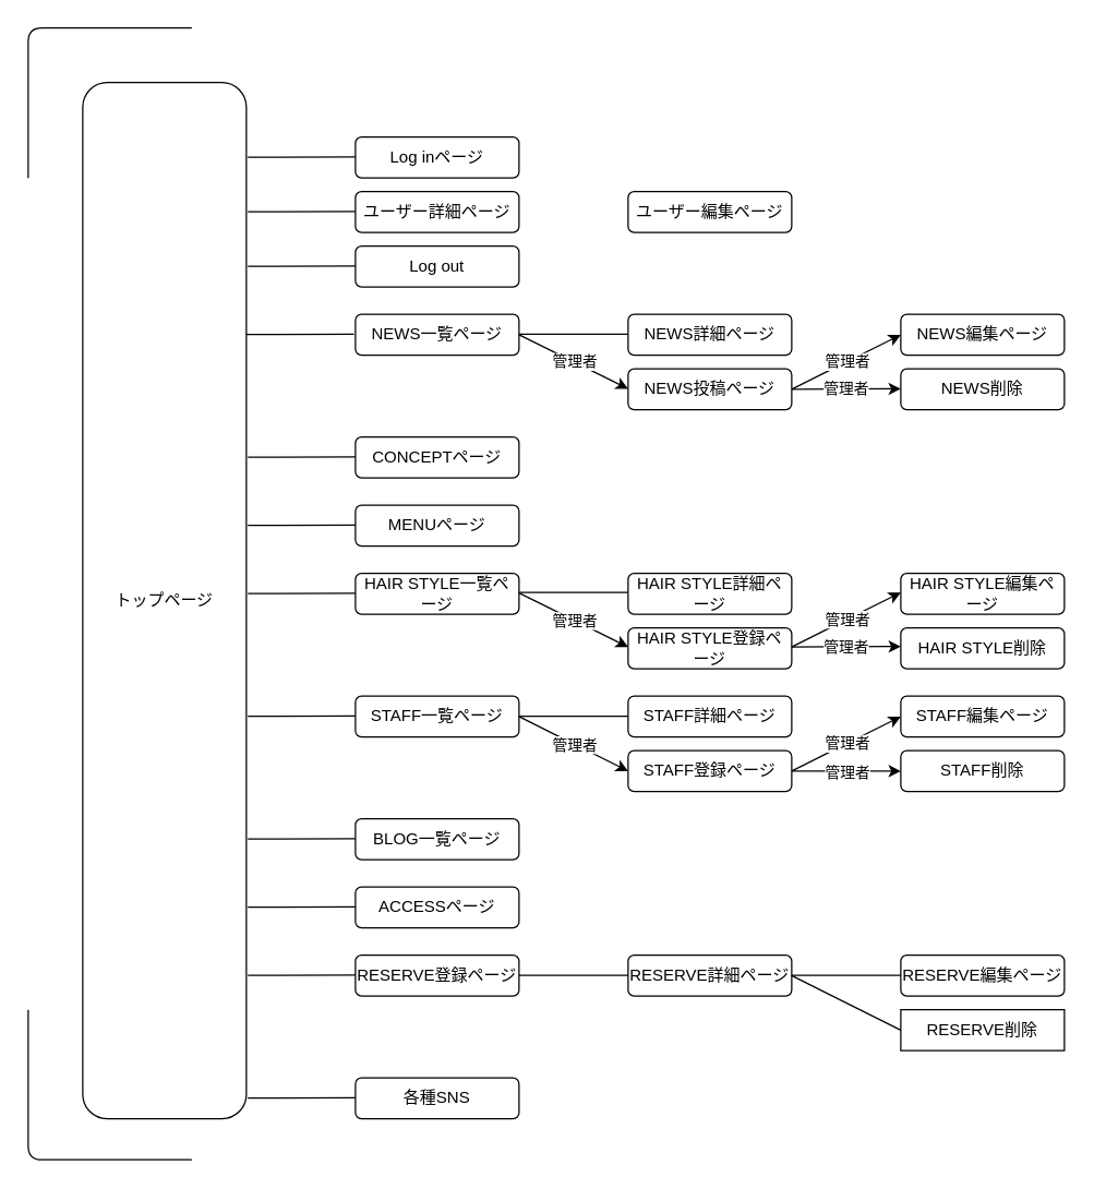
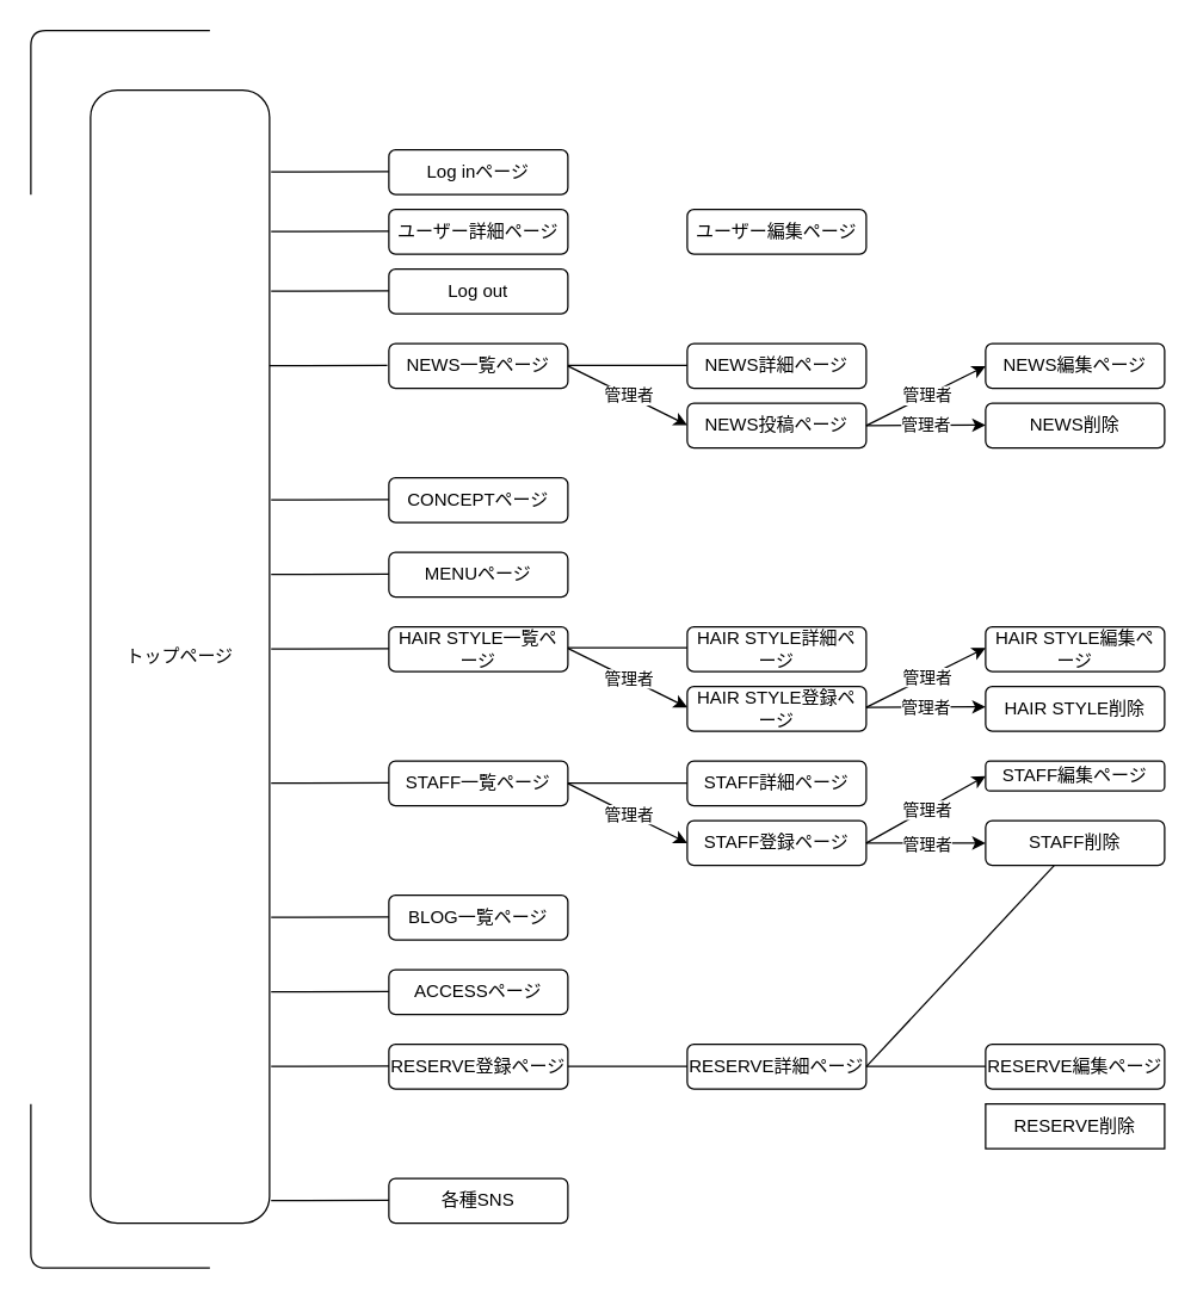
  <mxCell id="0" />
  <mxCell id="1" parent="0" />
  <mxCell id="2" value="トップページ" style="rounded=1;whiteSpace=wrap;html=1;" vertex="1" parent="1"><mxGeometry x="60" y="60" width="120" height="760" as="geometry" /></mxCell>
  <mxCell id="3" value="NEWS一覧ページ" style="rounded=1;whiteSpace=wrap;html=1;" vertex="1" parent="1"><mxGeometry x="260" y="230" width="120" height="30" as="geometry" /></mxCell>
  <mxCell id="4" value="NEWS詳細ページ" style="rounded=1;whiteSpace=wrap;html=1;" vertex="1" parent="1"><mxGeometry x="460" y="230" width="120" height="30" as="geometry" /></mxCell>
  <mxCell id="5" value="NEWS投稿ページ" style="rounded=1;whiteSpace=wrap;html=1;" vertex="1" parent="1"><mxGeometry x="460" y="270" width="120" height="30" as="geometry" /></mxCell>
  <mxCell id="6" value="NEWS編集ページ" style="rounded=1;whiteSpace=wrap;html=1;" vertex="1" parent="1"><mxGeometry x="660" y="230" width="120" height="30" as="geometry" /></mxCell>
  <mxCell id="7" value="NEWS削除" style="rounded=1;whiteSpace=wrap;html=1;" vertex="1" parent="1"><mxGeometry x="660" y="270" width="120" height="30" as="geometry" /></mxCell>
  <mxCell id="8" value="MENUページ" style="rounded=1;whiteSpace=wrap;html=1;" vertex="1" parent="1"><mxGeometry x="260" y="370" width="120" height="30" as="geometry" /></mxCell>
  <mxCell id="9" value="CONCEPTページ" style="rounded=1;whiteSpace=wrap;html=1;" vertex="1" parent="1"><mxGeometry x="260" y="320" width="120" height="30" as="geometry" /></mxCell>
  <mxCell id="10" value="HAIR STYLE詳細ページ" style="rounded=1;whiteSpace=wrap;html=1;" vertex="1" parent="1"><mxGeometry x="460" y="420" width="120" height="30" as="geometry" /></mxCell>
  <mxCell id="11" value="HAIR STYLE登録ページ" style="rounded=1;whiteSpace=wrap;html=1;" vertex="1" parent="1"><mxGeometry x="460" y="460" width="120" height="30" as="geometry" /></mxCell>
  <mxCell id="12" value="HAIR STYLE編集ページ" style="rounded=1;whiteSpace=wrap;html=1;" vertex="1" parent="1"><mxGeometry x="660" y="420" width="120" height="30" as="geometry" /></mxCell>
  <mxCell id="13" value="HAIR STYLE削除" style="rounded=1;whiteSpace=wrap;html=1;" vertex="1" parent="1"><mxGeometry x="660" y="460" width="120" height="30" as="geometry" /></mxCell>
  <mxCell id="14" value="HAIR STYLE一覧ページ" style="rounded=1;whiteSpace=wrap;html=1;" vertex="1" parent="1"><mxGeometry x="260" y="420" width="120" height="30" as="geometry" /></mxCell>
  <mxCell id="15" value="STAFF詳細ページ" style="rounded=1;whiteSpace=wrap;html=1;" vertex="1" parent="1"><mxGeometry x="460" y="510" width="120" height="30" as="geometry" /></mxCell>
  <mxCell id="16" value="STAFF登録ページ" style="rounded=1;whiteSpace=wrap;html=1;" vertex="1" parent="1"><mxGeometry x="460" y="550" width="120" height="30" as="geometry" /></mxCell>
- <mxCell id="17" value="STAFF編集ページ" style="rounded=1;whiteSpace=wrap;html=1;" vertex="1" parent="1"><mxGeometry x="660" y="510" width="120" height="30" as="geometry" /></mxCell>
+ <mxCell id="17" value="STAFF編集ページ" style="rounded=1;whiteSpace=wrap;html=1;" vertex="1" parent="1"><mxGeometry x="660" y="510" width="120" height="20" as="geometry" /></mxCell>
  <mxCell id="18" value="STAFF削除" style="rounded=1;whiteSpace=wrap;html=1;" vertex="1" parent="1"><mxGeometry x="660" y="550" width="120" height="30" as="geometry" /></mxCell>
  <mxCell id="19" value="STAFF一覧ページ" style="rounded=1;whiteSpace=wrap;html=1;" vertex="1" parent="1"><mxGeometry x="260" y="510" width="120" height="30" as="geometry" /></mxCell>
  <mxCell id="20" value="BLOG一覧ページ" style="rounded=1;whiteSpace=wrap;html=1;" vertex="1" parent="1"><mxGeometry x="260" y="600" width="120" height="30" as="geometry" /></mxCell>
  <mxCell id="21" value="ACCESSページ" style="rounded=1;whiteSpace=wrap;html=1;" vertex="1" parent="1"><mxGeometry x="260" y="650" width="120" height="30" as="geometry" /></mxCell>
  <mxCell id="22" value="RESERVE登録ページ" style="rounded=1;whiteSpace=wrap;html=1;" vertex="1" parent="1"><mxGeometry x="260" y="700" width="120" height="30" as="geometry" /></mxCell>
  <mxCell id="23" value="RESERVE詳細ページ" style="rounded=1;whiteSpace=wrap;html=1;" vertex="1" parent="1"><mxGeometry x="460" y="700" width="120" height="30" as="geometry" /></mxCell>
  <mxCell id="24" value="RESERVE編集ページ" style="rounded=1;whiteSpace=wrap;html=1;" vertex="1" parent="1"><mxGeometry x="660" y="700" width="120" height="30" as="geometry" /></mxCell>
  <mxCell id="25" value="RESERVE削除" style="whiteSpace=wrap;html=1;rounded=0;" vertex="1" parent="1"><mxGeometry x="660" y="740" width="120" height="30" as="geometry" /></mxCell>
  <mxCell id="26" value="Log inページ" style="rounded=1;whiteSpace=wrap;html=1;" vertex="1" parent="1"><mxGeometry x="260" y="100" width="120" height="30" as="geometry" /></mxCell>
  <mxCell id="27" value="ユーザー詳細ページ" style="rounded=1;whiteSpace=wrap;html=1;" vertex="1" parent="1"><mxGeometry x="260" y="140" width="120" height="30" as="geometry" /></mxCell>
  <mxCell id="28" value="Log out" style="rounded=1;whiteSpace=wrap;html=1;" vertex="1" parent="1"><mxGeometry x="260" y="180" width="120" height="30" as="geometry" /></mxCell>
  <mxCell id="29" value="ユーザー編集ページ" style="rounded=1;whiteSpace=wrap;html=1;" vertex="1" parent="1"><mxGeometry x="460" y="140" width="120" height="30" as="geometry" /></mxCell>
  <mxCell id="30" value="各種SNS" style="rounded=1;whiteSpace=wrap;html=1;" vertex="1" parent="1"><mxGeometry x="260" y="790" width="120" height="30" as="geometry" /></mxCell>
  <mxCell id="31" value="" style="endArrow=none;html=1;exitX=1;exitY=0.5;exitDx=0;exitDy=0;entryX=0;entryY=0.5;entryDx=0;entryDy=0;" edge="1" parent="1"><mxGeometry width="50" height="50" relative="1" as="geometry"><mxPoint x="380" y="244.63" as="sourcePoint" /><mxPoint x="460" y="244.63" as="targetPoint" /></mxGeometry></mxCell>
  <mxCell id="32" value="" style="endArrow=classic;html=1;exitX=1;exitY=0.5;exitDx=0;exitDy=0;" edge="1" parent="1" source="3"><mxGeometry relative="1" as="geometry"><mxPoint x="420" y="285" as="sourcePoint" /><mxPoint x="460" y="284.63" as="targetPoint" /></mxGeometry></mxCell>
  <mxCell id="33" value="管理者" style="edgeLabel;resizable=0;html=1;align=center;verticalAlign=middle;" connectable="0" vertex="1" parent="32"><mxGeometry relative="1" as="geometry" /></mxCell>
  <mxCell id="34" value="" style="endArrow=classic;html=1;" edge="1" parent="1"><mxGeometry relative="1" as="geometry"><mxPoint x="580" y="285" as="sourcePoint" /><mxPoint x="660" y="284.63" as="targetPoint" /></mxGeometry></mxCell>
  <mxCell id="35" value="管理者" style="edgeLabel;resizable=0;html=1;align=center;verticalAlign=middle;" connectable="0" vertex="1" parent="34"><mxGeometry relative="1" as="geometry" /></mxCell>
  <mxCell id="36" value="" style="endArrow=classic;html=1;entryX=0;entryY=0.5;entryDx=0;entryDy=0;exitX=1;exitY=0.5;exitDx=0;exitDy=0;" edge="1" parent="1" source="5" target="6"><mxGeometry relative="1" as="geometry"><mxPoint x="580" y="280" as="sourcePoint" /><mxPoint x="470" y="300" as="targetPoint" /></mxGeometry></mxCell>
  <mxCell id="37" value="管理者" style="edgeLabel;resizable=0;html=1;align=center;verticalAlign=middle;" connectable="0" vertex="1" parent="36"><mxGeometry relative="1" as="geometry" /></mxCell>
  <mxCell id="38" value="" style="endArrow=none;html=1;exitX=0;exitY=0.5;exitDx=0;exitDy=0;entryX=1.009;entryY=0.02;entryDx=0;entryDy=0;entryPerimeter=0;" edge="1" parent="1"><mxGeometry width="50" height="50" relative="1" as="geometry"><mxPoint x="260" y="114.68" as="sourcePoint" /><mxPoint x="181.08" y="114.88" as="targetPoint" /></mxGeometry></mxCell>
  <mxCell id="39" value="" style="endArrow=none;html=1;exitX=0;exitY=0.5;exitDx=0;exitDy=0;entryX=1.009;entryY=0.02;entryDx=0;entryDy=0;entryPerimeter=0;" edge="1" parent="1"><mxGeometry width="50" height="50" relative="1" as="geometry"><mxPoint x="260" y="154.68" as="sourcePoint" /><mxPoint x="181.08" y="154.88" as="targetPoint" /></mxGeometry></mxCell>
  <mxCell id="40" value="" style="endArrow=none;html=1;exitX=0;exitY=0.5;exitDx=0;exitDy=0;entryX=1.009;entryY=0.02;entryDx=0;entryDy=0;entryPerimeter=0;" edge="1" parent="1"><mxGeometry width="50" height="50" relative="1" as="geometry"><mxPoint x="260" y="194.68" as="sourcePoint" /><mxPoint x="181.08" y="194.88" as="targetPoint" /></mxGeometry></mxCell>
  <mxCell id="41" value="" style="endArrow=none;html=1;exitX=0;exitY=0.5;exitDx=0;exitDy=0;entryX=1.009;entryY=0.02;entryDx=0;entryDy=0;entryPerimeter=0;" edge="1" parent="1"><mxGeometry width="50" height="50" relative="1" as="geometry"><mxPoint x="258.92" y="244.68" as="sourcePoint" /><mxPoint x="180" y="244.88" as="targetPoint" /></mxGeometry></mxCell>
  <mxCell id="42" value="" style="endArrow=none;html=1;exitX=0;exitY=0.5;exitDx=0;exitDy=0;entryX=1.009;entryY=0.02;entryDx=0;entryDy=0;entryPerimeter=0;" edge="1" parent="1"><mxGeometry width="50" height="50" relative="1" as="geometry"><mxPoint x="260" y="334.68" as="sourcePoint" /><mxPoint x="181.08" y="334.88" as="targetPoint" /></mxGeometry></mxCell>
  <mxCell id="43" value="" style="endArrow=none;html=1;exitX=0;exitY=0.5;exitDx=0;exitDy=0;entryX=1.009;entryY=0.02;entryDx=0;entryDy=0;entryPerimeter=0;" edge="1" parent="1"><mxGeometry width="50" height="50" relative="1" as="geometry"><mxPoint x="260" y="384.68" as="sourcePoint" /><mxPoint x="181.08" y="384.88" as="targetPoint" /></mxGeometry></mxCell>
  <mxCell id="44" value="" style="endArrow=none;html=1;exitX=0;exitY=0.5;exitDx=0;exitDy=0;entryX=1.009;entryY=0.02;entryDx=0;entryDy=0;entryPerimeter=0;" edge="1" parent="1"><mxGeometry width="50" height="50" relative="1" as="geometry"><mxPoint x="260" y="434.68" as="sourcePoint" /><mxPoint x="181.08" y="434.88" as="targetPoint" /></mxGeometry></mxCell>
  <mxCell id="45" value="" style="endArrow=none;html=1;exitX=0;exitY=0.5;exitDx=0;exitDy=0;entryX=1.009;entryY=0.02;entryDx=0;entryDy=0;entryPerimeter=0;" edge="1" parent="1"><mxGeometry width="50" height="50" relative="1" as="geometry"><mxPoint x="260" y="524.68" as="sourcePoint" /><mxPoint x="181.08" y="524.88" as="targetPoint" /></mxGeometry></mxCell>
  <mxCell id="46" value="" style="endArrow=none;html=1;exitX=0;exitY=0.5;exitDx=0;exitDy=0;entryX=1.009;entryY=0.02;entryDx=0;entryDy=0;entryPerimeter=0;" edge="1" parent="1"><mxGeometry width="50" height="50" relative="1" as="geometry"><mxPoint x="260" y="614.68" as="sourcePoint" /><mxPoint x="181.08" y="614.88" as="targetPoint" /></mxGeometry></mxCell>
  <mxCell id="47" value="" style="endArrow=none;html=1;exitX=0;exitY=0.5;exitDx=0;exitDy=0;entryX=1.009;entryY=0.02;entryDx=0;entryDy=0;entryPerimeter=0;" edge="1" parent="1"><mxGeometry width="50" height="50" relative="1" as="geometry"><mxPoint x="260" y="664.68" as="sourcePoint" /><mxPoint x="181.08" y="664.88" as="targetPoint" /></mxGeometry></mxCell>
  <mxCell id="48" value="" style="endArrow=none;html=1;exitX=0;exitY=0.5;exitDx=0;exitDy=0;entryX=1.009;entryY=0.02;entryDx=0;entryDy=0;entryPerimeter=0;" edge="1" parent="1"><mxGeometry width="50" height="50" relative="1" as="geometry"><mxPoint x="260" y="714.68" as="sourcePoint" /><mxPoint x="181.08" y="714.88" as="targetPoint" /></mxGeometry></mxCell>
  <mxCell id="49" value="" style="endArrow=none;html=1;exitX=0;exitY=0.5;exitDx=0;exitDy=0;entryX=1.009;entryY=0.02;entryDx=0;entryDy=0;entryPerimeter=0;" edge="1" parent="1"><mxGeometry width="50" height="50" relative="1" as="geometry"><mxPoint x="260" y="804.68" as="sourcePoint" /><mxPoint x="181.08" y="804.88" as="targetPoint" /></mxGeometry></mxCell>
  <mxCell id="50" value="" style="endArrow=none;html=1;exitX=1;exitY=0.5;exitDx=0;exitDy=0;entryX=0;entryY=0.5;entryDx=0;entryDy=0;" edge="1" parent="1"><mxGeometry width="50" height="50" relative="1" as="geometry"><mxPoint x="380" y="434" as="sourcePoint" /><mxPoint x="460" y="434" as="targetPoint" /></mxGeometry></mxCell>
  <mxCell id="51" value="" style="endArrow=classic;html=1;exitX=1;exitY=0.5;exitDx=0;exitDy=0;" edge="1" parent="1"><mxGeometry relative="1" as="geometry"><mxPoint x="380" y="434.37" as="sourcePoint" /><mxPoint x="460" y="474" as="targetPoint" /></mxGeometry></mxCell>
  <mxCell id="52" value="管理者" style="edgeLabel;resizable=0;html=1;align=center;verticalAlign=middle;" connectable="0" vertex="1" parent="51"><mxGeometry relative="1" as="geometry" /></mxCell>
  <mxCell id="53" value="" style="endArrow=classic;html=1;" edge="1" parent="1"><mxGeometry relative="1" as="geometry"><mxPoint x="580" y="474" as="sourcePoint" /><mxPoint x="660" y="473.63" as="targetPoint" /></mxGeometry></mxCell>
  <mxCell id="54" value="管理者" style="edgeLabel;resizable=0;html=1;align=center;verticalAlign=middle;" connectable="0" vertex="1" parent="53"><mxGeometry relative="1" as="geometry" /></mxCell>
  <mxCell id="55" value="" style="endArrow=classic;html=1;entryX=0;entryY=0.5;entryDx=0;entryDy=0;exitX=1;exitY=0.5;exitDx=0;exitDy=0;" edge="1" parent="1"><mxGeometry relative="1" as="geometry"><mxPoint x="580" y="474" as="sourcePoint" /><mxPoint x="660" y="434" as="targetPoint" /></mxGeometry></mxCell>
  <mxCell id="56" value="管理者" style="edgeLabel;resizable=0;html=1;align=center;verticalAlign=middle;" connectable="0" vertex="1" parent="55"><mxGeometry relative="1" as="geometry" /></mxCell>
  <mxCell id="57" value="" style="endArrow=none;html=1;exitX=1;exitY=0.5;exitDx=0;exitDy=0;entryX=0;entryY=0.5;entryDx=0;entryDy=0;" edge="1" parent="1"><mxGeometry width="50" height="50" relative="1" as="geometry"><mxPoint x="380" y="524.79" as="sourcePoint" /><mxPoint x="460" y="524.79" as="targetPoint" /></mxGeometry></mxCell>
  <mxCell id="58" value="" style="endArrow=classic;html=1;entryX=0;entryY=0.5;entryDx=0;entryDy=0;exitX=1;exitY=0.5;exitDx=0;exitDy=0;" edge="1" parent="1" source="19" target="16"><mxGeometry relative="1" as="geometry"><mxPoint x="380" y="530" as="sourcePoint" /><mxPoint x="460" y="560" as="targetPoint" /></mxGeometry></mxCell>
  <mxCell id="59" value="管理者" style="edgeLabel;resizable=0;html=1;align=center;verticalAlign=middle;" connectable="0" vertex="1" parent="58"><mxGeometry relative="1" as="geometry" /></mxCell>
  <mxCell id="60" value="" style="endArrow=classic;html=1;exitX=1;exitY=0.5;exitDx=0;exitDy=0;entryX=0;entryY=0.5;entryDx=0;entryDy=0;" edge="1" parent="1" source="16" target="18"><mxGeometry relative="1" as="geometry"><mxPoint x="580" y="544.98" as="sourcePoint" /><mxPoint x="660" y="544.61" as="targetPoint" /></mxGeometry></mxCell>
  <mxCell id="61" value="管理者" style="edgeLabel;resizable=0;html=1;align=center;verticalAlign=middle;" connectable="0" vertex="1" parent="60"><mxGeometry relative="1" as="geometry" /></mxCell>
  <mxCell id="62" value="" style="endArrow=classic;html=1;entryX=0;entryY=0.5;entryDx=0;entryDy=0;exitX=1;exitY=0.5;exitDx=0;exitDy=0;" edge="1" parent="1" source="16" target="17"><mxGeometry relative="1" as="geometry"><mxPoint x="580" y="544.98" as="sourcePoint" /><mxPoint x="660" y="504.98" as="targetPoint" /></mxGeometry></mxCell>
  <mxCell id="63" value="管理者" style="edgeLabel;resizable=0;html=1;align=center;verticalAlign=middle;" connectable="0" vertex="1" parent="62"><mxGeometry relative="1" as="geometry" /></mxCell>
  <mxCell id="64" value="" style="endArrow=none;html=1;exitX=1;exitY=0.5;exitDx=0;exitDy=0;entryX=0;entryY=0.5;entryDx=0;entryDy=0;" edge="1" parent="1"><mxGeometry width="50" height="50" relative="1" as="geometry"><mxPoint x="380" y="714.74" as="sourcePoint" /><mxPoint x="460" y="714.74" as="targetPoint" /></mxGeometry></mxCell>
  <mxCell id="65" value="" style="endArrow=none;html=1;" edge="1" parent="1"><mxGeometry width="50" height="50" relative="1" as="geometry"><mxPoint y="130" as="sourcePoint" x="20" /><mxPoint x="140" as="targetPoint" y="20" /><Array as="points"><mxPoint x="20" y="20" /></Array></mxGeometry></mxCell>
  <mxCell id="66" value="" style="endArrow=none;html=1;" edge="1" parent="1"><mxGeometry width="50" height="50" relative="1" as="geometry"><mxPoint y="740" as="sourcePoint" x="20" /><mxPoint x="140" y="850" as="targetPoint" /><Array as="points"><mxPoint y="850" x="20" /></Array></mxGeometry></mxCell>
  <mxCell id="67" value="" style="endArrow=none;html=1;exitX=1;exitY=0.5;exitDx=0;exitDy=0;entryX=0;entryY=0.5;entryDx=0;entryDy=0;" edge="1" parent="1"><mxGeometry width="50" height="50" relative="1" as="geometry"><mxPoint x="580" y="714.78" as="sourcePoint" /><mxPoint x="660" y="714.78" as="targetPoint" /></mxGeometry></mxCell>
- <mxCell id="68" value="" style="endArrow=none;html=1;exitX=1;exitY=0.5;exitDx=0;exitDy=0;entryX=0;entryY=0.5;entryDx=0;entryDy=0;" edge="1" parent="1" source="23" target="25"><mxGeometry width="50" height="50" relative="1" as="geometry"><mxPoint x="590" y="724.78" as="sourcePoint" /><mxPoint x="670" y="724.78" as="targetPoint" /></mxGeometry></mxCell>
+ <mxCell id="68" value="" style="endArrow=none;html=1;exitX=1;exitY=0.5;exitDx=0;exitDy=0;" edge="1" parent="1" source="23" target="18"><mxGeometry width="50" height="50" relative="1" as="geometry"><mxPoint x="590" y="724.78" as="sourcePoint" /><mxPoint x="670" y="724.78" as="targetPoint" /></mxGeometry></mxCell>
